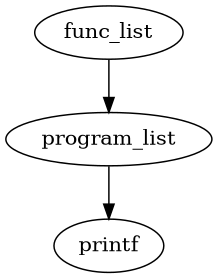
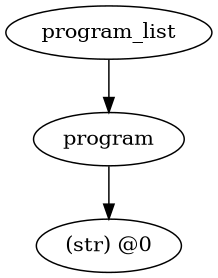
  digraph {
    ordering=out
-   n1 [label=func_list]
    n2 [label=program_list]
-   n3 [label=printf]
-   n1 -> n2
+   n3 [label=program]
+   n4 [label="(str) @0"]
    n2 -> n3
+   n3 -> n4
  }
